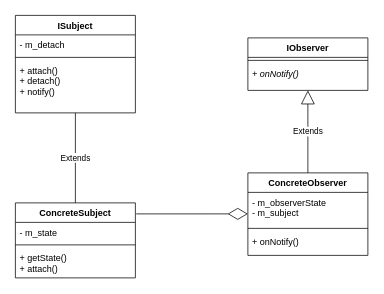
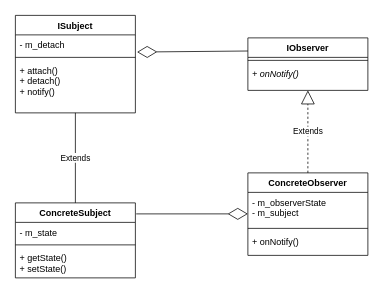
  <mxCell id="0" />
  <mxCell id="1" parent="0" />
  <mxCell id="2" value="ISubject" style="swimlane;fontStyle=1;align=center;verticalAlign=top;childLayout=stackLayout;horizontal=1;startSize=26;horizontalStack=0;resizeParent=1;resizeParentMax=0;resizeLast=0;collapsible=1;marginBottom=0;" vertex="1" parent="1"><mxGeometry x="20" y="20" width="160" height="130" as="geometry" /></mxCell>
  <mxCell id="3" value="- m_detach" style="text;strokeColor=none;fillColor=none;align=left;verticalAlign=top;spacingLeft=4;spacingRight=4;overflow=hidden;rotatable=0;points=[[0,0.5],[1,0.5]];portConstraint=eastwest;" vertex="1" parent="2"><mxGeometry y="26" width="160" height="26" as="geometry" /></mxCell>
  <mxCell id="4" value="" style="line;strokeWidth=1;fillColor=none;align=left;verticalAlign=middle;spacingTop=-1;spacingLeft=3;spacingRight=3;rotatable=0;labelPosition=right;points=[];portConstraint=eastwest;strokeColor=inherit;" vertex="1" parent="2"><mxGeometry y="52" width="160" height="8" as="geometry" /></mxCell>
  <mxCell id="5" value="+ attach()&#10;+ detach()&#10;+ notify()" style="text;strokeColor=none;fillColor=none;align=left;verticalAlign=top;spacingLeft=4;spacingRight=4;overflow=hidden;rotatable=0;points=[[0,0.5],[1,0.5]];portConstraint=eastwest;" vertex="1" parent="2"><mxGeometry y="60" width="160" height="70" as="geometry" /></mxCell>
  <mxCell id="6" value="IObserver" style="swimlane;fontStyle=1;align=center;verticalAlign=top;childLayout=stackLayout;horizontal=1;startSize=26;horizontalStack=0;resizeParent=1;resizeParentMax=0;resizeLast=0;collapsible=1;marginBottom=0;" vertex="1" parent="1"><mxGeometry x="330" y="50" width="160" height="70" as="geometry" /></mxCell>
  <mxCell id="7" value="" style="line;strokeWidth=1;fillColor=none;align=left;verticalAlign=middle;spacingTop=-1;spacingLeft=3;spacingRight=3;rotatable=0;labelPosition=right;points=[];portConstraint=eastwest;strokeColor=inherit;" vertex="1" parent="6"><mxGeometry y="26" width="160" height="8" as="geometry" /></mxCell>
  <mxCell id="8" value="+ onNotify()" style="text;strokeColor=none;fillColor=none;align=left;verticalAlign=top;spacingLeft=4;spacingRight=4;overflow=hidden;rotatable=0;points=[[0,0.5],[1,0.5]];portConstraint=eastwest;fontStyle=2" vertex="1" parent="6"><mxGeometry y="34" width="160" height="36" as="geometry" /></mxCell>
+ <mxCell id="9" value="" style="endArrow=diamondThin;endFill=0;endSize=24;html=1;rounded=0;entryX=1.014;entryY=0.881;entryDx=0;entryDy=0;entryPerimeter=0;exitX=0;exitY=0.25;exitDx=0;exitDy=0;" edge="1" parent="1" source="6" target="3"><mxGeometry width="160" relative="1" as="geometry"><mxPoint x="320" y="70" as="sourcePoint" /><mxPoint x="190" y="70" as="targetPoint" /></mxGeometry></mxCell>
  <mxCell id="10" value="ConcreteSubject" style="swimlane;fontStyle=1;align=center;verticalAlign=top;childLayout=stackLayout;horizontal=1;startSize=26;horizontalStack=0;resizeParent=1;resizeParentMax=0;resizeLast=0;collapsible=1;marginBottom=0;" vertex="1" parent="1"><mxGeometry x="20" y="270" width="160" height="100" as="geometry" /></mxCell>
  <mxCell id="11" value="- m_state" style="text;strokeColor=none;fillColor=none;align=left;verticalAlign=top;spacingLeft=4;spacingRight=4;overflow=hidden;rotatable=0;points=[[0,0.5],[1,0.5]];portConstraint=eastwest;" vertex="1" parent="10"><mxGeometry y="26" width="160" height="26" as="geometry" /></mxCell>
  <mxCell id="12" value="" style="line;strokeWidth=1;fillColor=none;align=left;verticalAlign=middle;spacingTop=-1;spacingLeft=3;spacingRight=3;rotatable=0;labelPosition=right;points=[];portConstraint=eastwest;strokeColor=inherit;" vertex="1" parent="10"><mxGeometry y="52" width="160" height="8" as="geometry" /></mxCell>
- <mxCell id="13" value="+ getState()&#10;+ attach()" style="text;strokeColor=none;fillColor=none;align=left;verticalAlign=top;spacingLeft=4;spacingRight=4;overflow=hidden;rotatable=0;points=[[0,0.5],[1,0.5]];portConstraint=eastwest;" vertex="1" parent="10"><mxGeometry y="60" width="160" height="40" as="geometry" /></mxCell>
+ <mxCell id="13" value="+ getState()&#10;+ setState()" style="text;strokeColor=none;fillColor=none;align=left;verticalAlign=top;spacingLeft=4;spacingRight=4;overflow=hidden;rotatable=0;points=[[0,0.5],[1,0.5]];portConstraint=eastwest;" vertex="1" parent="10"><mxGeometry y="60" width="160" height="40" as="geometry" /></mxCell>
  <mxCell id="14" value="Extends" style="endArrow=none;endSize=16;endFill=0;html=1;rounded=0;exitX=0.5;exitY=0;exitDx=0;exitDy=0;" edge="1" parent="1" source="10" target="2"><mxGeometry width="160" relative="1" as="geometry"><mxPoint x="150" y="160" as="sourcePoint" /><mxPoint x="310" y="160" as="targetPoint" /></mxGeometry></mxCell>
  <mxCell id="15" value="ConcreteObserver" style="swimlane;fontStyle=1;align=center;verticalAlign=top;childLayout=stackLayout;horizontal=1;startSize=26;horizontalStack=0;resizeParent=1;resizeParentMax=0;resizeLast=0;collapsible=1;marginBottom=0;" vertex="1" parent="1"><mxGeometry x="330" y="230" width="160" height="110" as="geometry" /></mxCell>
  <mxCell id="16" value="- m_observerState&#10;- m_subject" style="text;strokeColor=none;fillColor=none;align=left;verticalAlign=top;spacingLeft=4;spacingRight=4;overflow=hidden;rotatable=0;points=[[0,0.5],[1,0.5]];portConstraint=eastwest;" vertex="1" parent="15"><mxGeometry y="26" width="160" height="44" as="geometry" /></mxCell>
  <mxCell id="17" value="" style="line;strokeWidth=1;fillColor=none;align=left;verticalAlign=middle;spacingTop=-1;spacingLeft=3;spacingRight=3;rotatable=0;labelPosition=right;points=[];portConstraint=eastwest;strokeColor=inherit;" vertex="1" parent="15"><mxGeometry y="70" width="160" height="8" as="geometry" /></mxCell>
  <mxCell id="18" value="+ onNotify()" style="text;strokeColor=none;fillColor=none;align=left;verticalAlign=top;spacingLeft=4;spacingRight=4;overflow=hidden;rotatable=0;points=[[0,0.5],[1,0.5]];portConstraint=eastwest;" vertex="1" parent="15"><mxGeometry y="78" width="160" height="32" as="geometry" /></mxCell>
- <mxCell id="19" value="Extends" style="endArrow=block;endSize=16;endFill=0;html=1;rounded=0;" edge="1" parent="1" source="15" target="6"><mxGeometry width="160" relative="1" as="geometry"><mxPoint x="110" y="250" as="sourcePoint" /><mxPoint x="110" y="160" as="targetPoint" /></mxGeometry></mxCell>
+ <mxCell id="19" value="Extends" style="endArrow=block;endSize=16;endFill=0;html=1;rounded=0;dashed=1;" edge="1" parent="1" source="15" target="6"><mxGeometry width="160" relative="1" as="geometry"><mxPoint x="110" y="250" as="sourcePoint" /><mxPoint x="110" y="160" as="targetPoint" /></mxGeometry></mxCell>
  <mxCell id="20" value="" style="endArrow=diamondThin;endFill=0;endSize=24;html=1;rounded=0;exitX=1.007;exitY=0.147;exitDx=0;exitDy=0;exitPerimeter=0;" edge="1" parent="1" source="10"><mxGeometry width="160" relative="1" as="geometry"><mxPoint x="190" y="285" as="sourcePoint" /><mxPoint x="330" y="284.66" as="targetPoint" /></mxGeometry></mxCell>
